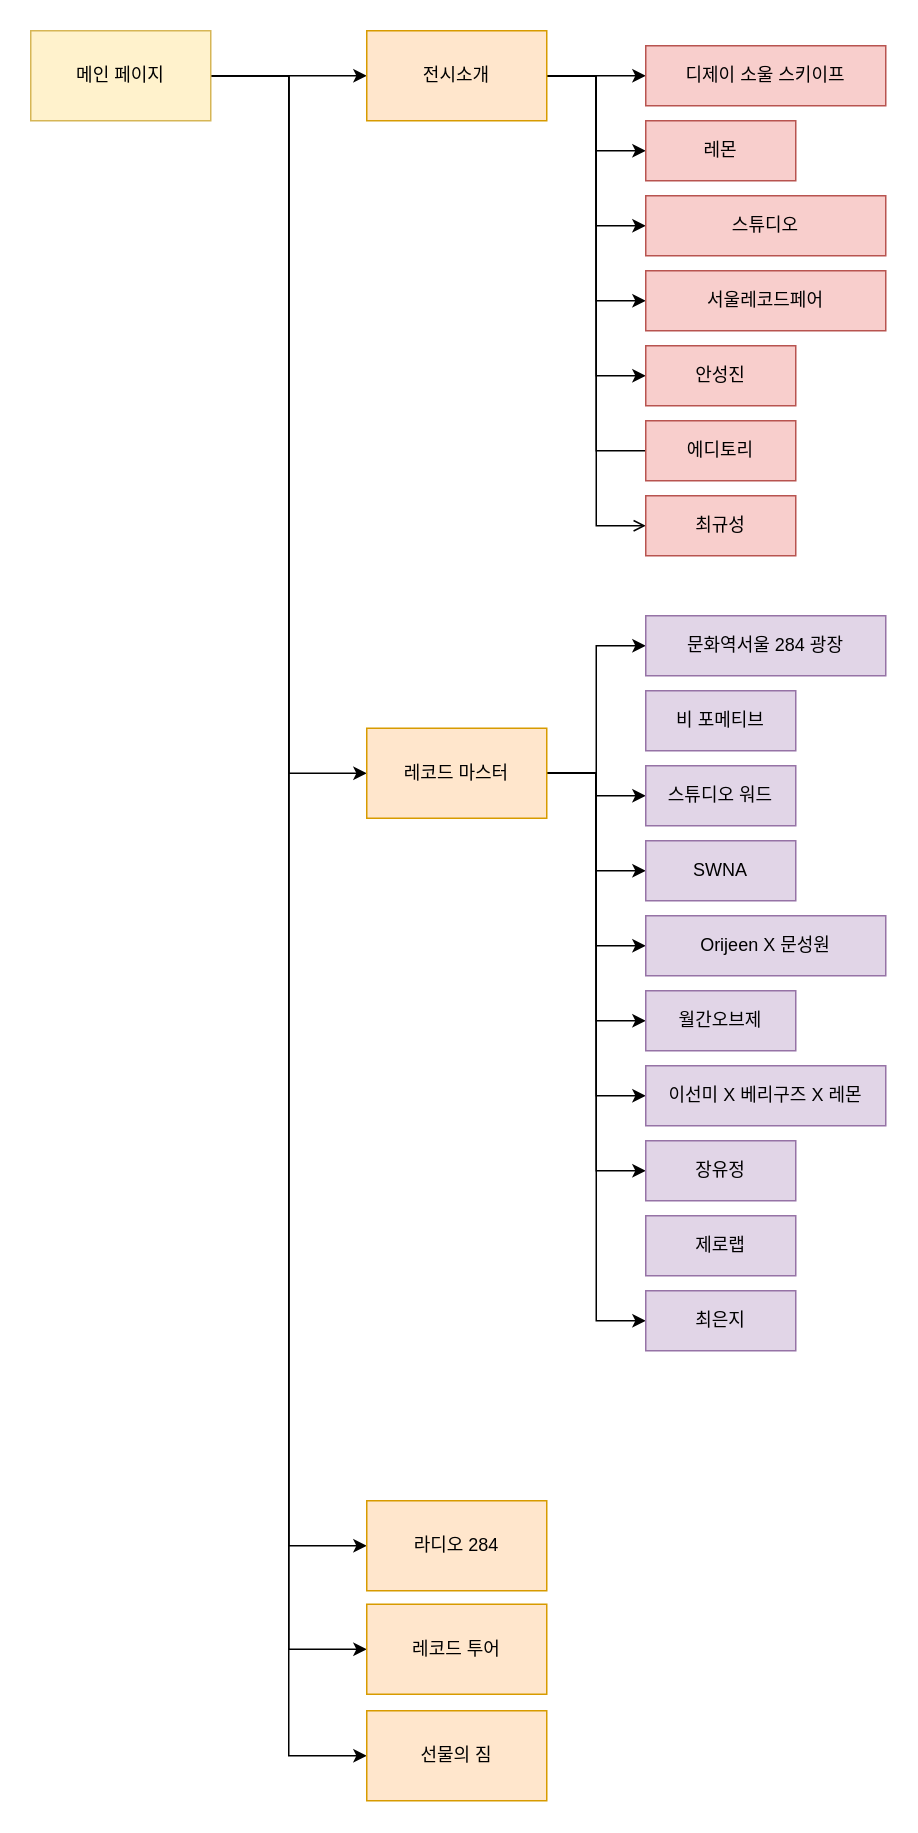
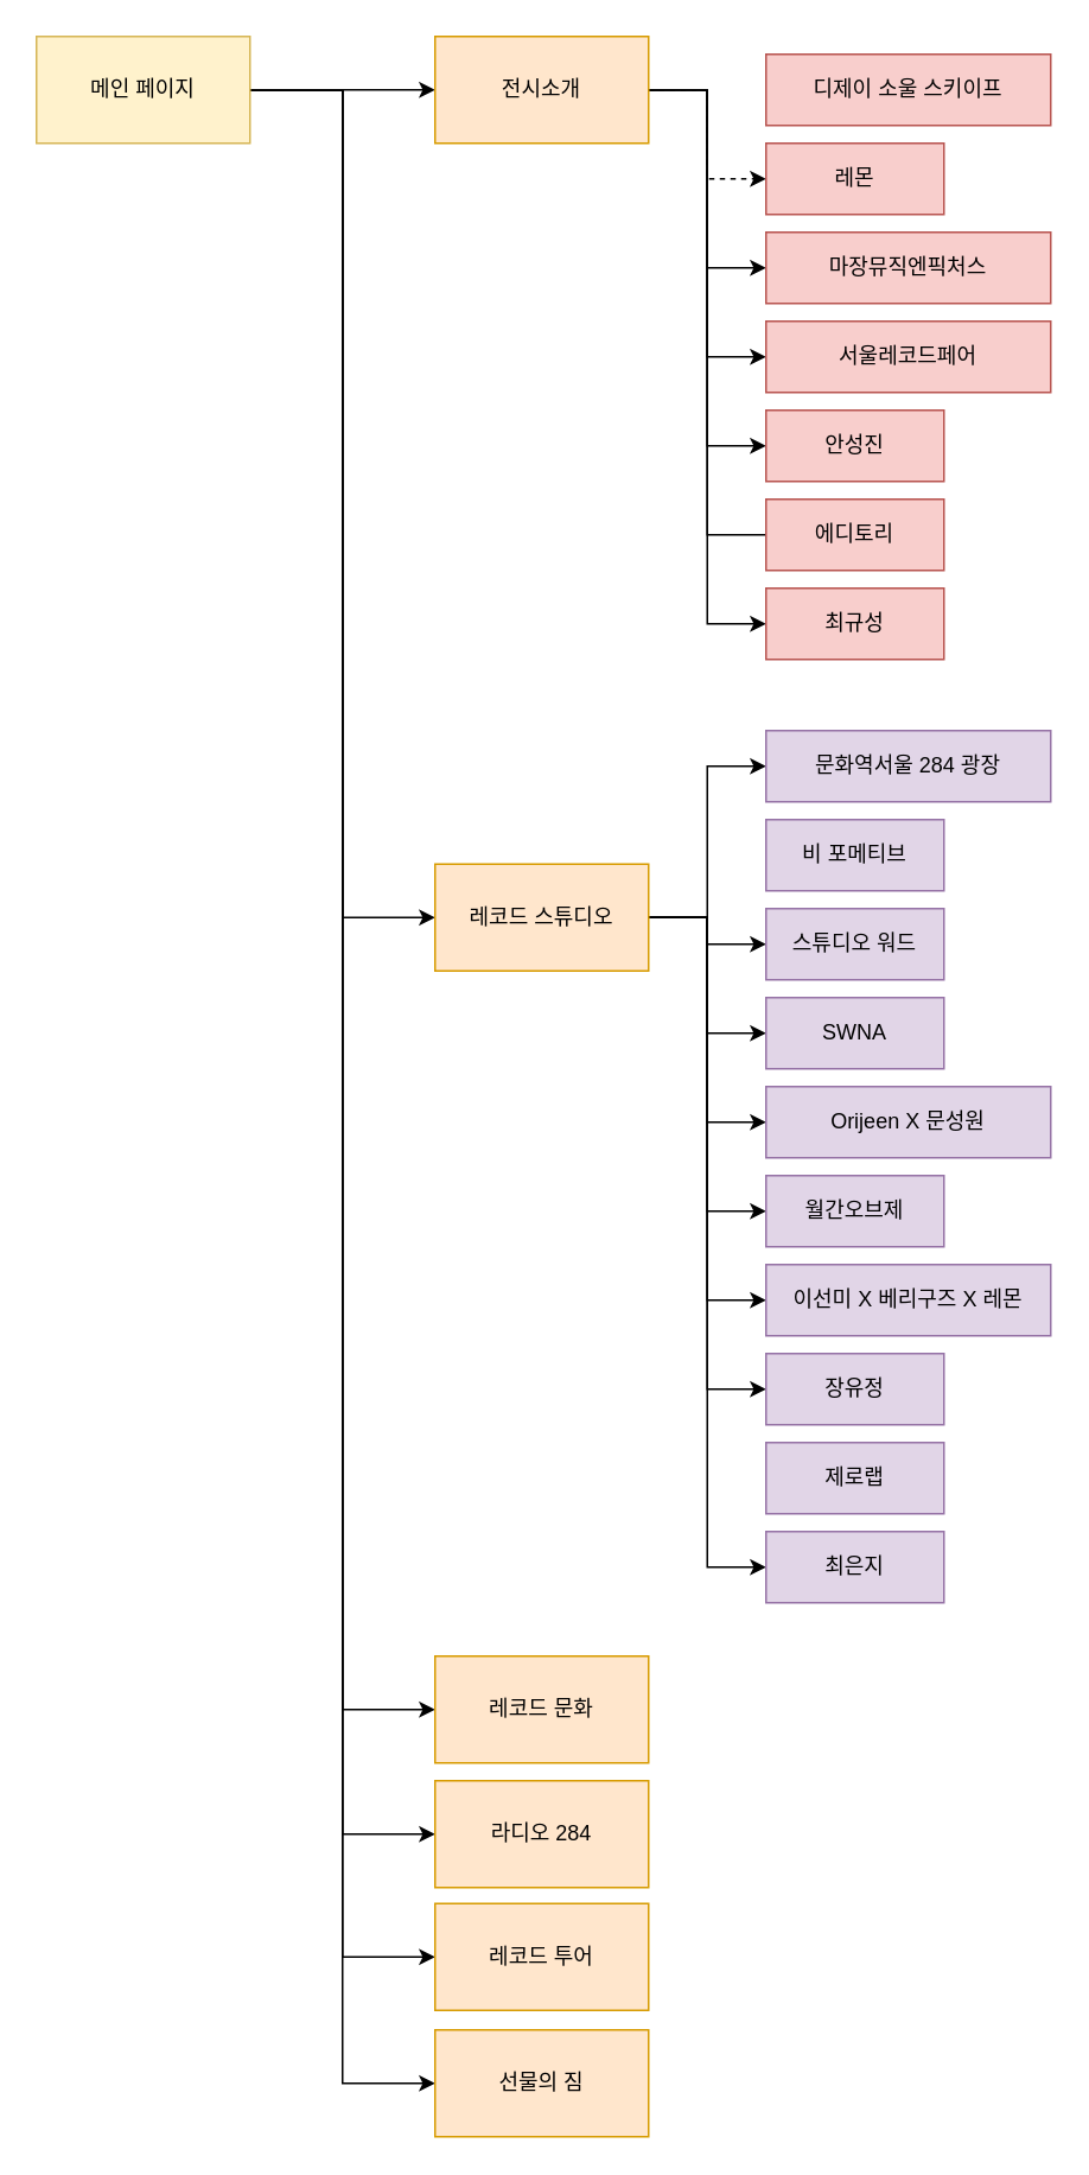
  <mxCell id="0" />
  <mxCell id="1" parent="0" />
  <mxCell id="2" style="edgeStyle=orthogonalEdgeStyle;rounded=0;orthogonalLoop=1;jettySize=auto;html=1;exitX=1;exitY=0.5;exitDx=0;exitDy=0;entryX=0;entryY=0.5;entryDx=0;entryDy=0;" parent="1" source="8" target="16" edge="1"><mxGeometry relative="1" as="geometry" /></mxCell>
  <mxCell id="3" style="edgeStyle=orthogonalEdgeStyle;rounded=0;orthogonalLoop=1;jettySize=auto;html=1;entryX=0;entryY=0.5;entryDx=0;entryDy=0;" parent="1" source="8" target="25" edge="1"><mxGeometry relative="1" as="geometry" /></mxCell>
+ <mxCell id="4" style="edgeStyle=orthogonalEdgeStyle;rounded=0;orthogonalLoop=1;jettySize=auto;html=1;exitX=1;exitY=0.5;exitDx=0;exitDy=0;entryX=0;entryY=0.5;entryDx=0;entryDy=0;" parent="1" source="8" target="27" edge="1"><mxGeometry relative="1" as="geometry" /></mxCell>
  <mxCell id="5" style="edgeStyle=orthogonalEdgeStyle;rounded=0;orthogonalLoop=1;jettySize=auto;html=1;entryX=0;entryY=0.5;entryDx=0;entryDy=0;" parent="1" source="8" target="26" edge="1"><mxGeometry relative="1" as="geometry" /></mxCell>
  <mxCell id="6" style="edgeStyle=orthogonalEdgeStyle;rounded=0;orthogonalLoop=1;jettySize=auto;html=1;exitX=1;exitY=0.5;exitDx=0;exitDy=0;entryX=0;entryY=0.5;entryDx=0;entryDy=0;" parent="1" source="8" target="28" edge="1"><mxGeometry relative="1" as="geometry" /></mxCell>
  <mxCell id="7" style="edgeStyle=orthogonalEdgeStyle;rounded=0;orthogonalLoop=1;jettySize=auto;html=1;exitX=1;exitY=0.5;exitDx=0;exitDy=0;entryX=0;entryY=0.5;entryDx=0;entryDy=0;" parent="1" source="8" target="29" edge="1"><mxGeometry relative="1" as="geometry" /></mxCell>
  <mxCell id="8" value="메인 페이지" style="rounded=0;whiteSpace=wrap;html=1;fillColor=#fff2cc;strokeColor=#d6b656;" parent="1" vertex="1"><mxGeometry x="20" y="20" width="120" height="60" as="geometry" /></mxCell>
- <mxCell id="9" style="edgeStyle=orthogonalEdgeStyle;rounded=0;orthogonalLoop=1;jettySize=auto;html=1;exitX=1;exitY=0.5;exitDx=0;exitDy=0;entryX=0;entryY=0.5;entryDx=0;entryDy=0;" parent="1" source="16" target="30" edge="1"><mxGeometry relative="1" as="geometry"><Array as="points"><mxPoint x="400" y="50" /><mxPoint x="400" y="50" /></Array></mxGeometry></mxCell>
- <mxCell id="10" style="edgeStyle=orthogonalEdgeStyle;rounded=0;orthogonalLoop=1;jettySize=auto;html=1;entryX=0;entryY=0.5;entryDx=0;entryDy=0;" parent="1" source="16" target="31" edge="1"><mxGeometry relative="1" as="geometry" /></mxCell>
+ <mxCell id="10" style="edgeStyle=orthogonalEdgeStyle;rounded=0;orthogonalLoop=1;jettySize=auto;html=1;entryX=0;entryY=0.5;entryDx=0;entryDy=0;dashed=1;" parent="1" source="16" target="31" edge="1"><mxGeometry relative="1" as="geometry" /></mxCell>
  <mxCell id="11" style="edgeStyle=orthogonalEdgeStyle;rounded=0;orthogonalLoop=1;jettySize=auto;html=1;entryX=0;entryY=0.5;entryDx=0;entryDy=0;" parent="1" source="16" target="32" edge="1"><mxGeometry relative="1" as="geometry" /></mxCell>
  <mxCell id="12" style="edgeStyle=orthogonalEdgeStyle;rounded=0;orthogonalLoop=1;jettySize=auto;html=1;entryX=0;entryY=0.5;entryDx=0;entryDy=0;" parent="1" source="16" target="33" edge="1"><mxGeometry relative="1" as="geometry" /></mxCell>
  <mxCell id="13" style="edgeStyle=orthogonalEdgeStyle;rounded=0;orthogonalLoop=1;jettySize=auto;html=1;entryX=0;entryY=0.5;entryDx=0;entryDy=0;" parent="1" source="16" target="34" edge="1"><mxGeometry relative="1" as="geometry" /></mxCell>
  <mxCell id="14" style="edgeStyle=orthogonalEdgeStyle;rounded=0;orthogonalLoop=1;jettySize=auto;html=1;entryX=0;entryY=0.5;entryDx=0;entryDy=0;endArrow=none;" parent="1" source="16" target="35" edge="1"><mxGeometry relative="1" as="geometry" /></mxCell>
- <mxCell id="15" style="edgeStyle=orthogonalEdgeStyle;rounded=0;orthogonalLoop=1;jettySize=auto;html=1;entryX=0;entryY=0.5;entryDx=0;entryDy=0;endArrow=open;" parent="1" source="16" target="36" edge="1"><mxGeometry relative="1" as="geometry" /></mxCell>
+ <mxCell id="15" style="edgeStyle=orthogonalEdgeStyle;rounded=0;orthogonalLoop=1;jettySize=auto;html=1;entryX=0;entryY=0.5;entryDx=0;entryDy=0;" parent="1" source="16" target="36" edge="1"><mxGeometry relative="1" as="geometry" /></mxCell>
  <mxCell id="16" value="전시소개" style="rounded=0;whiteSpace=wrap;html=1;fillColor=#ffe6cc;strokeColor=#d79b00;" parent="1" vertex="1"><mxGeometry x="244" y="20" width="120" height="60" as="geometry" /></mxCell>
  <mxCell id="17" style="edgeStyle=orthogonalEdgeStyle;rounded=0;orthogonalLoop=1;jettySize=auto;html=1;entryX=0;entryY=0.5;entryDx=0;entryDy=0;" parent="1" source="25" target="37" edge="1"><mxGeometry relative="1" as="geometry" /></mxCell>
  <mxCell id="18" style="edgeStyle=orthogonalEdgeStyle;rounded=0;orthogonalLoop=1;jettySize=auto;html=1;" parent="1" source="25" target="39" edge="1"><mxGeometry relative="1" as="geometry" /></mxCell>
  <mxCell id="19" style="edgeStyle=orthogonalEdgeStyle;rounded=0;orthogonalLoop=1;jettySize=auto;html=1;entryX=0;entryY=0.5;entryDx=0;entryDy=0;" parent="1" source="25" target="40" edge="1"><mxGeometry relative="1" as="geometry" /></mxCell>
  <mxCell id="20" style="edgeStyle=orthogonalEdgeStyle;rounded=0;orthogonalLoop=1;jettySize=auto;html=1;entryX=0;entryY=0.5;entryDx=0;entryDy=0;" parent="1" source="25" target="41" edge="1"><mxGeometry relative="1" as="geometry" /></mxCell>
  <mxCell id="21" style="edgeStyle=orthogonalEdgeStyle;rounded=0;orthogonalLoop=1;jettySize=auto;html=1;entryX=0;entryY=0.5;entryDx=0;entryDy=0;" parent="1" source="25" target="42" edge="1"><mxGeometry relative="1" as="geometry" /></mxCell>
  <mxCell id="22" style="edgeStyle=orthogonalEdgeStyle;rounded=0;orthogonalLoop=1;jettySize=auto;html=1;entryX=0;entryY=0.5;entryDx=0;entryDy=0;" parent="1" source="25" target="43" edge="1"><mxGeometry relative="1" as="geometry" /></mxCell>
  <mxCell id="23" style="edgeStyle=orthogonalEdgeStyle;rounded=0;orthogonalLoop=1;jettySize=auto;html=1;entryX=0;entryY=0.5;entryDx=0;entryDy=0;" parent="1" source="25" target="44" edge="1"><mxGeometry relative="1" as="geometry" /></mxCell>
  <mxCell id="24" style="edgeStyle=orthogonalEdgeStyle;rounded=0;orthogonalLoop=1;jettySize=auto;html=1;entryX=0;entryY=0.5;entryDx=0;entryDy=0;" parent="1" source="25" target="46" edge="1"><mxGeometry relative="1" as="geometry" /></mxCell>
- <mxCell id="25" value="레코드 마스터" style="rounded=0;whiteSpace=wrap;html=1;fillColor=#ffe6cc;strokeColor=#d79b00;" parent="1" vertex="1"><mxGeometry x="244" y="485" width="120" height="60" as="geometry" /></mxCell>
+ <mxCell id="25" value="레코드 스튜디오" style="rounded=0;whiteSpace=wrap;html=1;fillColor=#ffe6cc;strokeColor=#d79b00;" parent="1" vertex="1"><mxGeometry x="244" y="485" width="120" height="60" as="geometry" /></mxCell>
  <mxCell id="26" value="라디오 284" style="rounded=0;whiteSpace=wrap;html=1;fillColor=#ffe6cc;strokeColor=#d79b00;" parent="1" vertex="1"><mxGeometry x="244" y="1000" width="120" height="60" as="geometry" /></mxCell>
+ <mxCell id="27" value="레코드 문화" style="rounded=0;whiteSpace=wrap;html=1;fillColor=#ffe6cc;strokeColor=#d79b00;" parent="1" vertex="1"><mxGeometry x="244" y="930" width="120" height="60" as="geometry" /></mxCell>
  <mxCell id="28" value="레코드 투어" style="rounded=0;whiteSpace=wrap;html=1;fillColor=#ffe6cc;strokeColor=#d79b00;" parent="1" vertex="1"><mxGeometry x="244" y="1069" width="120" height="60" as="geometry" /></mxCell>
  <mxCell id="29" value="선물의 짐" style="rounded=0;whiteSpace=wrap;html=1;fillColor=#ffe6cc;strokeColor=#d79b00;" parent="1" vertex="1"><mxGeometry x="244" y="1140" width="120" height="60" as="geometry" /></mxCell>
  <mxCell id="30" value="디제이 소울 스키이프" style="rounded=0;whiteSpace=wrap;html=1;fillColor=#f8cecc;strokeColor=#b85450;" parent="1" vertex="1"><mxGeometry x="430" y="30" width="160" height="40" as="geometry" /></mxCell>
  <mxCell id="31" value="레몬" style="rounded=0;whiteSpace=wrap;html=1;fillColor=#f8cecc;strokeColor=#b85450;" parent="1" vertex="1"><mxGeometry x="430" y="80" width="100" height="40" as="geometry" /></mxCell>
- <mxCell id="32" value="스튜디오" style="rounded=0;whiteSpace=wrap;html=1;fillColor=#f8cecc;strokeColor=#b85450;" parent="1" vertex="1"><mxGeometry x="430" y="130" width="160" height="40" as="geometry" /></mxCell>
+ <mxCell id="32" value="마장뮤직엔픽처스" style="rounded=0;whiteSpace=wrap;html=1;fillColor=#f8cecc;strokeColor=#b85450;" parent="1" vertex="1"><mxGeometry x="430" y="130" width="160" height="40" as="geometry" /></mxCell>
  <mxCell id="33" value="서울레코드페어" style="rounded=0;whiteSpace=wrap;html=1;fillColor=#f8cecc;strokeColor=#b85450;" parent="1" vertex="1"><mxGeometry x="430" y="180" width="160" height="40" as="geometry" /></mxCell>
  <mxCell id="34" value="안성진" style="rounded=0;whiteSpace=wrap;html=1;fillColor=#f8cecc;strokeColor=#b85450;" parent="1" vertex="1"><mxGeometry x="430" y="230" width="100" height="40" as="geometry" /></mxCell>
  <mxCell id="35" value="에디토리" style="rounded=0;whiteSpace=wrap;html=1;fillColor=#f8cecc;strokeColor=#b85450;" parent="1" vertex="1"><mxGeometry x="430" y="280" width="100" height="40" as="geometry" /></mxCell>
  <mxCell id="36" value="최규성" style="rounded=0;whiteSpace=wrap;html=1;fillColor=#f8cecc;strokeColor=#b85450;" parent="1" vertex="1"><mxGeometry x="430" y="330" width="100" height="40" as="geometry" /></mxCell>
  <mxCell id="37" value="문화역서울 284 광장" style="rounded=0;whiteSpace=wrap;html=1;fillColor=#e1d5e7;strokeColor=#9673a6;" parent="1" vertex="1"><mxGeometry x="430" y="410" width="160" height="40" as="geometry" /></mxCell>
  <mxCell id="38" value="비 포메티브" style="rounded=0;whiteSpace=wrap;html=1;fillColor=#e1d5e7;strokeColor=#9673a6;" parent="1" vertex="1"><mxGeometry x="430" y="460" width="100" height="40" as="geometry" /></mxCell>
  <mxCell id="39" value="스튜디오 워드" style="rounded=0;whiteSpace=wrap;html=1;fillColor=#e1d5e7;strokeColor=#9673a6;" parent="1" vertex="1"><mxGeometry x="430" y="510" width="100" height="40" as="geometry" /></mxCell>
  <mxCell id="40" value="SWNA" style="rounded=0;whiteSpace=wrap;html=1;fillColor=#e1d5e7;strokeColor=#9673a6;" parent="1" vertex="1"><mxGeometry x="430" y="560" width="100" height="40" as="geometry" /></mxCell>
  <mxCell id="41" value="Orijeen X 문성원" style="rounded=0;whiteSpace=wrap;html=1;fillColor=#e1d5e7;strokeColor=#9673a6;" parent="1" vertex="1"><mxGeometry x="430" y="610" width="160" height="40" as="geometry" /></mxCell>
  <mxCell id="42" value="월간오브제" style="rounded=0;whiteSpace=wrap;html=1;fillColor=#e1d5e7;strokeColor=#9673a6;" parent="1" vertex="1"><mxGeometry x="430" y="660" width="100" height="40" as="geometry" /></mxCell>
  <mxCell id="43" value="이선미 X 베리구즈 X 레몬" style="rounded=0;whiteSpace=wrap;html=1;fillColor=#e1d5e7;strokeColor=#9673a6;" parent="1" vertex="1"><mxGeometry x="430" y="710" width="160" height="40" as="geometry" /></mxCell>
  <mxCell id="44" value="장유정" style="rounded=0;whiteSpace=wrap;html=1;fillColor=#e1d5e7;strokeColor=#9673a6;" parent="1" vertex="1"><mxGeometry x="430" y="760" width="100" height="40" as="geometry" /></mxCell>
  <mxCell id="45" value="제로랩" style="rounded=0;whiteSpace=wrap;html=1;fillColor=#e1d5e7;strokeColor=#9673a6;" parent="1" vertex="1"><mxGeometry x="430" y="810" width="100" height="40" as="geometry" /></mxCell>
  <mxCell id="46" value="최은지" style="rounded=0;whiteSpace=wrap;html=1;fillColor=#e1d5e7;strokeColor=#9673a6;" parent="1" vertex="1"><mxGeometry x="430" y="860" width="100" height="40" as="geometry" /></mxCell>
